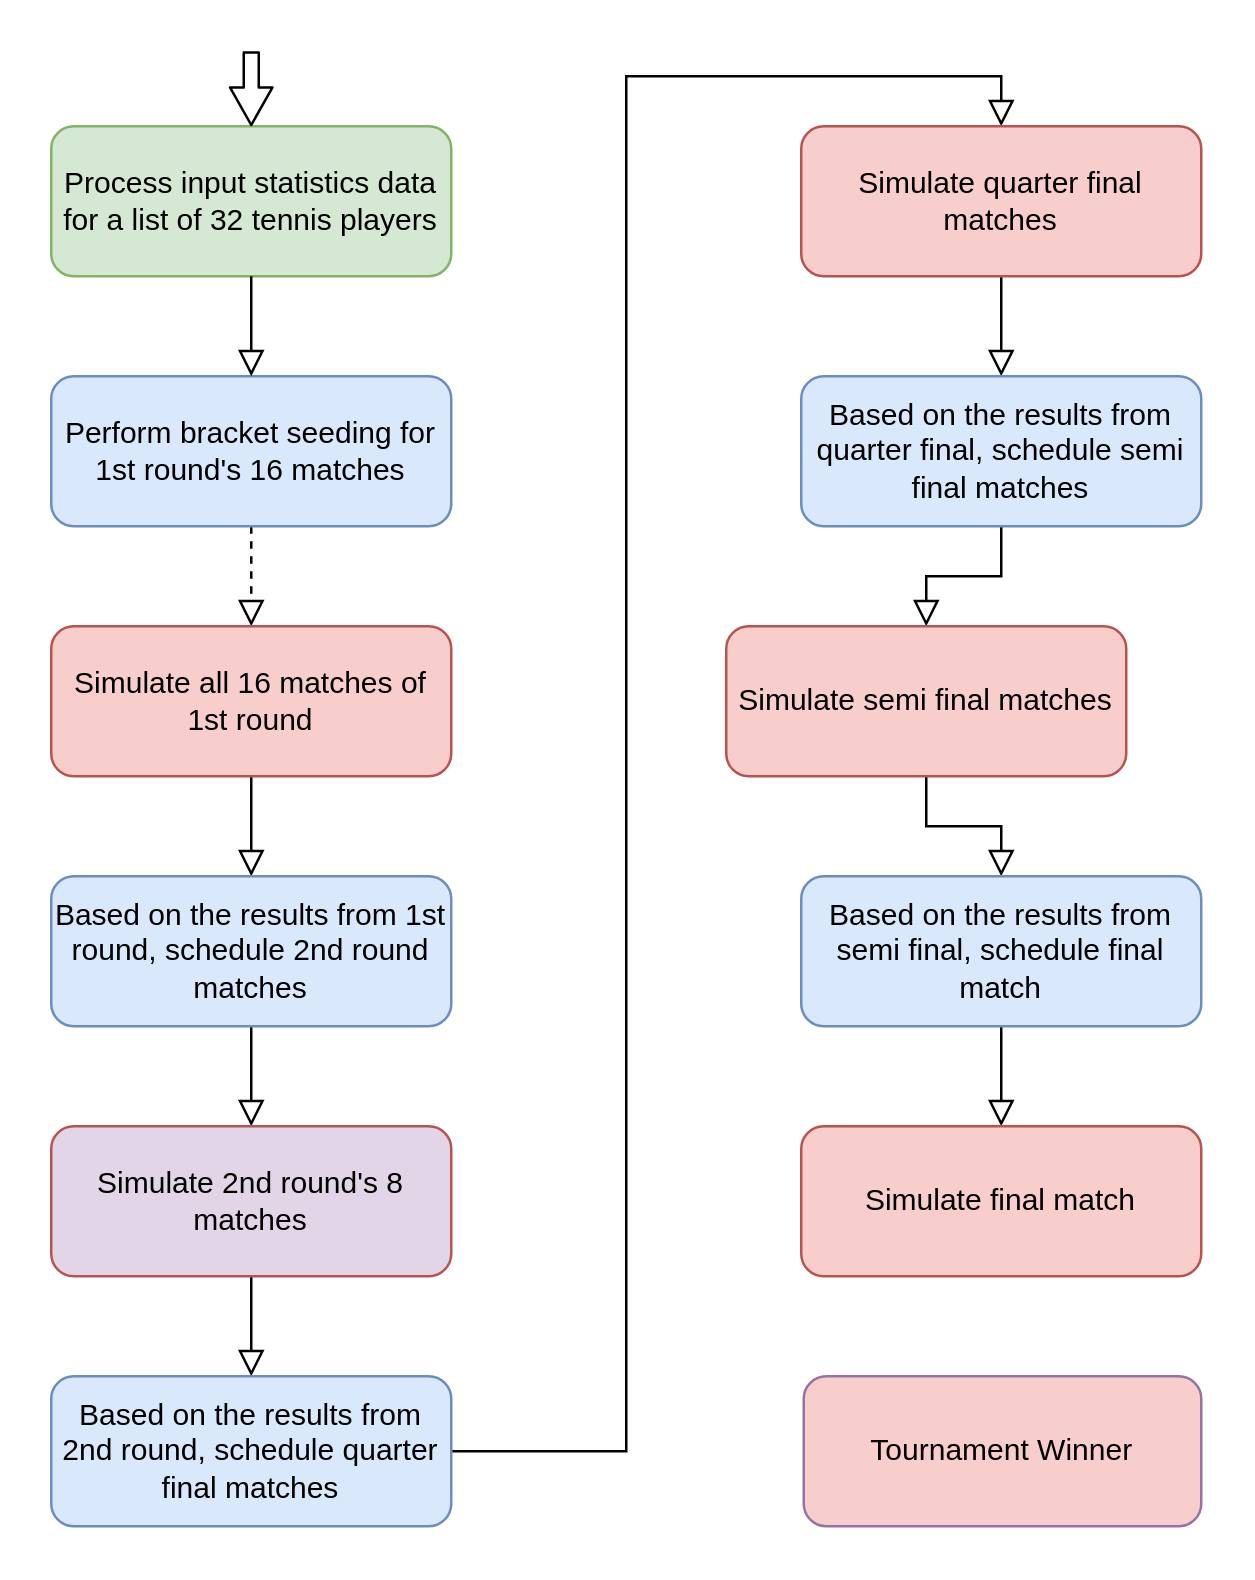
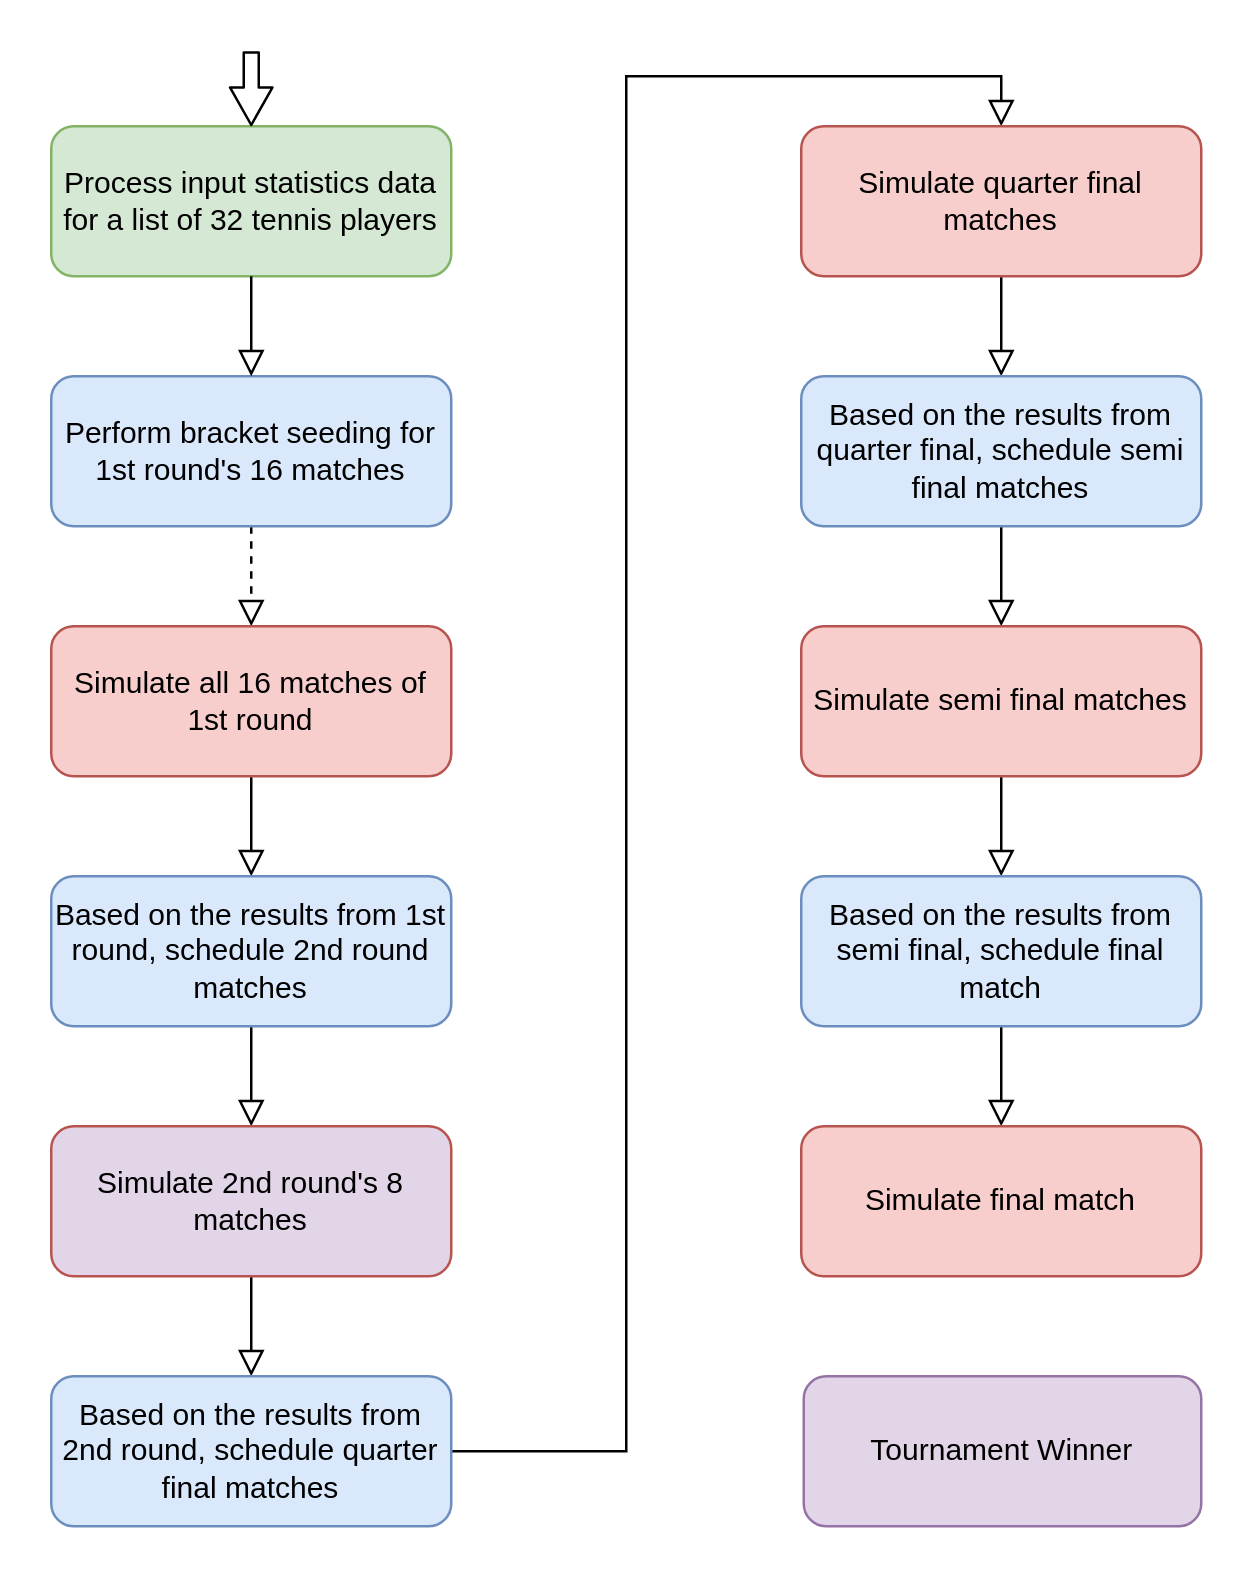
  <mxCell id="0" />
  <mxCell id="1" parent="0" />
  <mxCell id="2" value="Process input statistics data for a list of 32 tennis players" style="rounded=1;whiteSpace=wrap;html=1;fontSize=12;glass=0;strokeWidth=1;shadow=0;fillColor=#d5e8d4;strokeColor=#82b366;" parent="1" vertex="1"><mxGeometry x="20" y="50" width="160" height="60" as="geometry" /></mxCell>
  <mxCell id="3" value="" style="edgeStyle=orthogonalEdgeStyle;rounded=0;orthogonalLoop=1;jettySize=auto;html=1;endArrow=block;endFill=0;endSize=8;dashed=1;" edge="1" parent="1" source="4" target="7"><mxGeometry relative="1" as="geometry" /></mxCell>
  <mxCell id="4" value="Perform bracket seeding for 1st round's 16 matches" style="rounded=1;whiteSpace=wrap;html=1;fontSize=12;glass=0;strokeWidth=1;shadow=0;fillColor=#dae8fc;strokeColor=#6c8ebf;" vertex="1" parent="1"><mxGeometry x="20" y="150" width="160" height="60" as="geometry" /></mxCell>
  <mxCell id="5" value="" style="rounded=1;html=1;jettySize=auto;orthogonalLoop=1;fontSize=11;endArrow=block;endFill=0;endSize=8;strokeWidth=1;shadow=0;labelBackgroundColor=none;edgeStyle=orthogonalEdgeStyle;" edge="1" parent="1" source="2" target="4"><mxGeometry relative="1" as="geometry"><mxPoint x="100" y="140" as="sourcePoint" /><mxPoint x="100" y="320" as="targetPoint" /></mxGeometry></mxCell>
  <mxCell id="6" value="" style="edgeStyle=orthogonalEdgeStyle;rounded=0;orthogonalLoop=1;jettySize=auto;html=1;endArrow=block;endFill=0;endSize=8;" edge="1" parent="1" source="7" target="9"><mxGeometry relative="1" as="geometry" /></mxCell>
  <mxCell id="7" value="Simulate all 16 matches of 1st round" style="rounded=1;whiteSpace=wrap;html=1;fillColor=#f8cecc;strokeColor=#b85450;" vertex="1" parent="1"><mxGeometry x="20" y="250" width="160" height="60" as="geometry" /></mxCell>
  <mxCell id="8" value="" style="edgeStyle=orthogonalEdgeStyle;rounded=0;orthogonalLoop=1;jettySize=auto;html=1;endArrow=block;endFill=0;endSize=8;" edge="1" parent="1" source="9" target="11"><mxGeometry relative="1" as="geometry" /></mxCell>
  <mxCell id="9" value="Based on the results from 1st round, schedule 2nd round matches" style="rounded=1;whiteSpace=wrap;html=1;fillColor=#dae8fc;strokeColor=#6c8ebf;" vertex="1" parent="1"><mxGeometry x="20" y="350" width="160" height="60" as="geometry" /></mxCell>
  <mxCell id="10" value="" style="edgeStyle=orthogonalEdgeStyle;rounded=0;orthogonalLoop=1;jettySize=auto;html=1;endArrow=block;endFill=0;endSize=8;" edge="1" parent="1" source="11" target="13"><mxGeometry relative="1" as="geometry" /></mxCell>
  <mxCell id="11" value="Simulate 2nd round's 8 matches" style="rounded=1;whiteSpace=wrap;html=1;fillColor=#e1d5e7;strokeColor=#b85450;" vertex="1" parent="1"><mxGeometry x="20" y="450" width="160" height="60" as="geometry" /></mxCell>
  <mxCell id="12" style="edgeStyle=orthogonalEdgeStyle;rounded=0;orthogonalLoop=1;jettySize=auto;html=1;entryX=0.5;entryY=0;entryDx=0;entryDy=0;endArrow=block;endFill=0;endSize=8;" edge="1" parent="1" source="13" target="15"><mxGeometry relative="1" as="geometry" /></mxCell>
  <mxCell id="13" value="Based on the results from 2nd round, schedule quarter final matches" style="rounded=1;whiteSpace=wrap;html=1;fillColor=#dae8fc;strokeColor=#6c8ebf;" vertex="1" parent="1"><mxGeometry x="20" y="550" width="160" height="60" as="geometry" /></mxCell>
  <mxCell id="14" value="" style="edgeStyle=orthogonalEdgeStyle;rounded=0;orthogonalLoop=1;jettySize=auto;html=1;endArrow=block;endFill=0;endSize=8;" edge="1" parent="1" source="15" target="17"><mxGeometry relative="1" as="geometry" /></mxCell>
  <mxCell id="15" value="Simulate quarter final matches" style="rounded=1;whiteSpace=wrap;html=1;fillColor=#f8cecc;strokeColor=#b85450;" vertex="1" parent="1"><mxGeometry x="320" y="50" width="160" height="60" as="geometry" /></mxCell>
  <mxCell id="16" value="" style="edgeStyle=orthogonalEdgeStyle;rounded=0;orthogonalLoop=1;jettySize=auto;html=1;endArrow=block;endFill=0;endSize=8;" edge="1" parent="1" source="17" target="19"><mxGeometry relative="1" as="geometry" /></mxCell>
  <mxCell id="17" value="Based on the results from quarter final, schedule semi final matches" style="rounded=1;whiteSpace=wrap;html=1;fillColor=#dae8fc;strokeColor=#6c8ebf;" vertex="1" parent="1"><mxGeometry x="320" y="150" width="160" height="60" as="geometry" /></mxCell>
  <mxCell id="18" value="" style="edgeStyle=orthogonalEdgeStyle;rounded=0;orthogonalLoop=1;jettySize=auto;html=1;endArrow=block;endFill=0;endSize=8;" edge="1" parent="1" source="19" target="21"><mxGeometry relative="1" as="geometry" /></mxCell>
- <mxCell id="19" value="Simulate semi final matches" style="rounded=1;whiteSpace=wrap;html=1;fillColor=#f8cecc;strokeColor=#b85450;" vertex="1" parent="1"><mxGeometry x="290" y="250" width="160" height="60" as="geometry" /></mxCell>
+ <mxCell id="19" value="Simulate semi final matches" style="rounded=1;whiteSpace=wrap;html=1;fillColor=#f8cecc;strokeColor=#b85450;" vertex="1" parent="1"><mxGeometry x="320" y="250" width="160" height="60" as="geometry" /></mxCell>
  <mxCell id="20" value="" style="edgeStyle=orthogonalEdgeStyle;rounded=0;orthogonalLoop=1;jettySize=auto;html=1;endArrow=block;endFill=0;endSize=8;" edge="1" parent="1" source="21" target="22"><mxGeometry relative="1" as="geometry" /></mxCell>
  <mxCell id="21" value="Based on the results from semi final, schedule final match" style="rounded=1;whiteSpace=wrap;html=1;fillColor=#dae8fc;strokeColor=#6c8ebf;" vertex="1" parent="1"><mxGeometry x="320" y="350" width="160" height="60" as="geometry" /></mxCell>
  <mxCell id="22" value="Simulate final match" style="rounded=1;whiteSpace=wrap;html=1;fillColor=#f8cecc;strokeColor=#b85450;" vertex="1" parent="1"><mxGeometry x="320" y="450" width="160" height="60" as="geometry" /></mxCell>
- <mxCell id="23" value="Tournament Winner" style="rounded=1;whiteSpace=wrap;html=1;fillColor=#f8cecc;strokeColor=#9673a6;" vertex="1" parent="1"><mxGeometry x="321" y="550" width="159" height="60" as="geometry" /></mxCell>
+ <mxCell id="23" value="Tournament Winner" style="rounded=1;whiteSpace=wrap;html=1;fillColor=#e1d5e7;strokeColor=#9673a6;" vertex="1" parent="1"><mxGeometry x="321" y="550" width="159" height="60" as="geometry" /></mxCell>
  <mxCell id="24" value="" style="shape=flexArrow;endArrow=classic;html=1;endSize=4.67;entryX=0.5;entryY=0;entryDx=0;entryDy=0;endWidth=10;width=6;" edge="1" parent="1" target="2"><mxGeometry width="50" height="50" relative="1" as="geometry"><mxPoint x="100" y="20" as="sourcePoint" /><mxPoint x="130" y="0" as="targetPoint" /></mxGeometry></mxCell>
